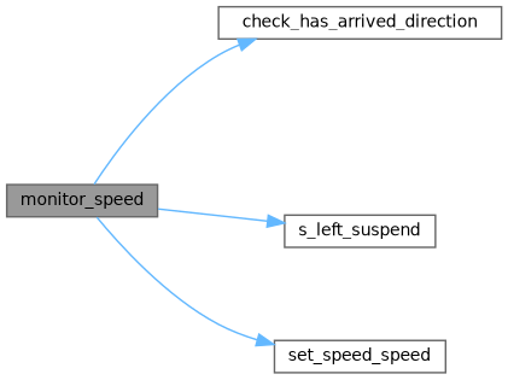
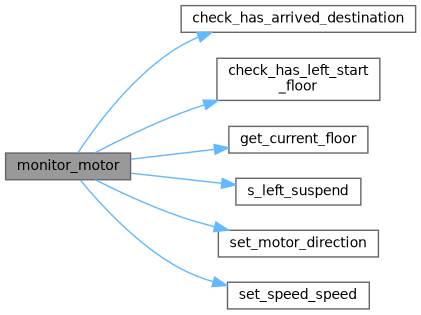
  digraph {
    rankdir=LR
    node [color=grey40 fillcolor=white fontname=Helvetica fontsize=10 shape=box style=filled]
    edge [color=steelblue1 fontname=Helvetica fontsize=10 labelfontname=Helvetica labelfontsize=10 style=solid]
-   n1 [color=gray40 fillcolor=grey60 fontcolor=black height=0.2 label=monitor_speed width=0.4]
-   n2 [height=0.2 label=check_has_arrived_direction width=0.4]
+   n1 [color=gray40 fillcolor=grey60 fontcolor=black height=0.2 label=monitor_motor width=0.4]
+   n2 [height=0.2 label=check_has_arrived_destination width=0.4]
+   n3 [height=0.2 label="check_has_left_start\l_floor" width=0.4]
+   n4 [height=0.2 label=get_current_floor width=0.4]
    n5 [height=0.2 label=s_left_suspend width=0.4]
+   n6 [height=0.2 label=set_motor_direction width=0.4]
    n7 [height=0.2 label=set_speed_speed width=0.4]
    n1 -> n2
+   n1 -> n3
+   n1 -> n4
    n1 -> n5
+   n1 -> n6
    n1 -> n7
  }
